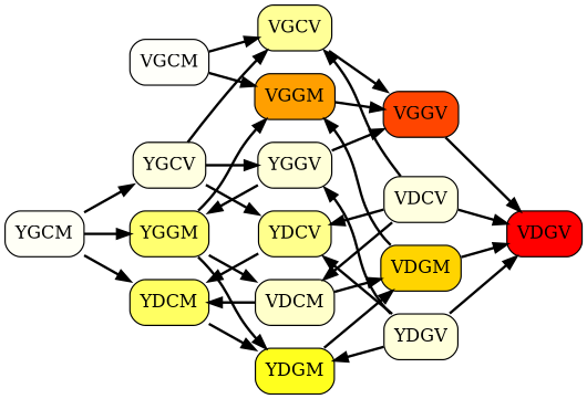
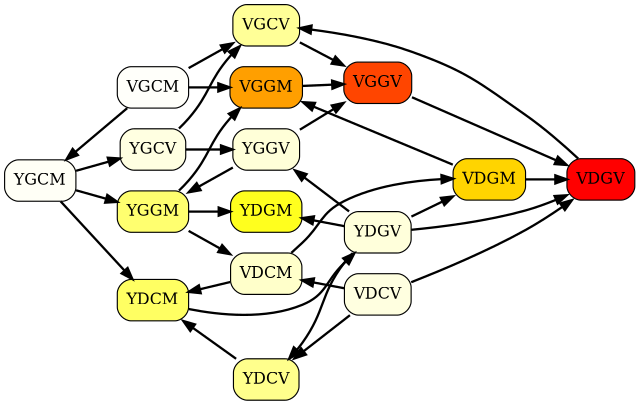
  strict digraph {
    rankdir=LR
    node [color=black shape=box style="filled,rounded"]
    edge [color=black dir=forward style=bold]
    YGGM [fillcolor="0.166666666667,0.564805792814,1"]
    VGGM [fillcolor="0.103517753629,1,1"]
    YDGM [fillcolor="0.166666666667,0.882380531968,1"]
    YGGV [fillcolor="0.166666666667,0.153370550989,1"]
    VDCM [fillcolor="0.166666666667,0.21083333447,1"]
    VGGV [fillcolor="0.045324717313,1,1"]
    VDGM [fillcolor="0.138117048758,1,1"]
    YDGV [fillcolor="0.166666666667,0.14404502638,1"]
    VDCV [fillcolor="0.166666666667,0.121425239001,1"]
    VDGV [fillcolor="0.0,1.0,1"]
    YDCM [fillcolor="0.166666666667,0.61536129364,1"]
    YDCV [fillcolor="0.166666666667,0.450666669096,1"]
    VGCV [fillcolor="0.166666666667,0.40974074295,1"]
    YGCV [fillcolor="0.166666666667,0.119226250643,1"]
    VGCM [fillcolor="0.166666666667,0.0206855347028,1"]
    YGCM [fillcolor="0.166666666667,0.0351654089946,1"]
    YGGM -> VGGM
    YGGM -> YDGM
    YGGM -> YGGV [dir=back]
    YGGM -> VDCM
    VGGM -> VGGV
    VGGM -> VDGM [dir=back]
-   YDGM -> VDGM
+   YDGV -> VDGM
    YDGM -> YDGV [dir=back]
    YGGV -> VGGV
    YGGV -> YDGV [dir=back]
    VDCM -> VDGM
    VDCM -> VDCV [dir=back]
    VGGV -> VDGV
    VDGM -> VDGV
    YDGV -> VDGV
    VDCV -> VDGV
-   YDCM -> YDGM
+   YDCM -> YDGV
    YDCM -> VDCM [dir=back]
    YDCM -> YDCV [dir=back]
    YDCV -> YDGV [dir=back]
    YDCV -> VDCV [dir=back]
    VGCV -> VGGV
-   VGCV -> VDCV [dir=back]
+   VGCV -> VDGV [dir=back]
    YGCV -> YGGV
-   YGCV -> YDCV
    YGCV -> VGCV
    VGCM -> VGGM
    VGCM -> VGCV
    YGCM -> YGGM
    YGCM -> YDCM
    YGCM -> YGCV
+   YGCM -> VGCM [dir=back]
  }
